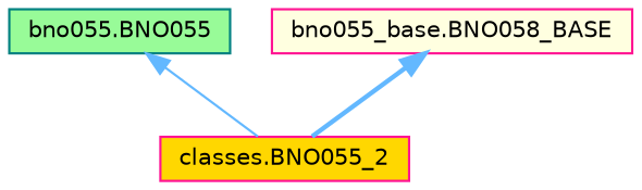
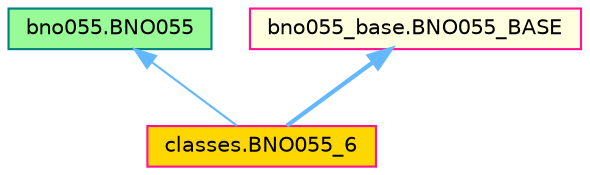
  digraph {
    node [color=deeppink fontname=Helvetica fontsize=10 shape=box style=filled]
    edge [color=steelblue1 dir=back fontname=Helvetica fontsize=10 labelfontname=Helvetica labelfontsize=10]
-   n1 [fillcolor=gold fontcolor=black height=0.2 label="classes.BNO055_2" width=0.4]
+   n1 [fillcolor=gold fontcolor=black height=0.2 label="classes.BNO055_6" width=0.4]
    n2 [color=teal fillcolor=palegreen height=0.2 label="bno055.BNO055" width=0.4]
-   n3 [fillcolor=lightyellow height=0.2 label="bno055_base.BNO058_BASE" width=0.4]
+   n3 [fillcolor=lightyellow height=0.2 label="bno055_base.BNO055_BASE" width=0.4]
    n2 -> n1 [style=solid]
    n3 -> n1 [style=bold]
  }
